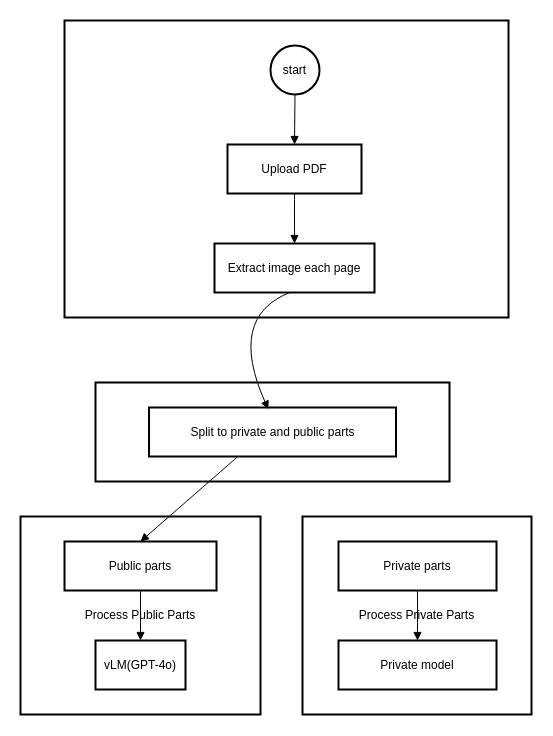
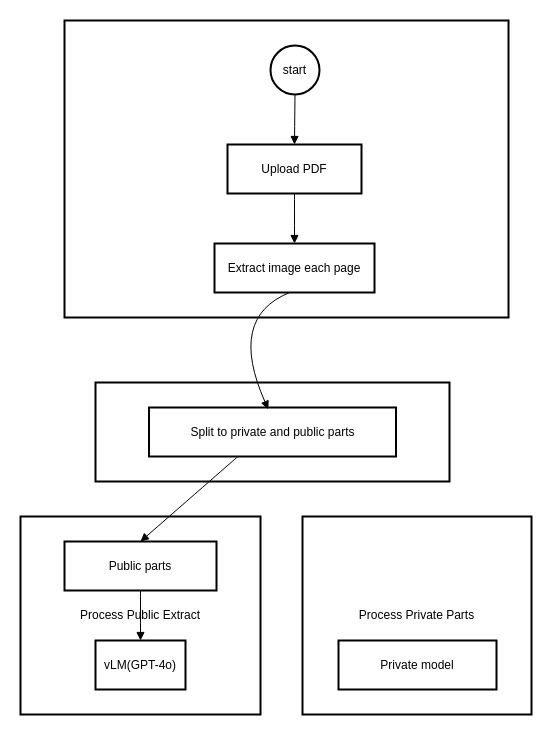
  <mxCell id="0" />
  <mxCell id="1" parent="0" />
- <mxCell id="2" value="Process Public Parts" style="whiteSpace=wrap;strokeWidth=2;" parent="1" vertex="1"><mxGeometry x="20" y="516" width="240" height="198" as="geometry" /></mxCell>
+ <mxCell id="2" value="Process Public Extract" style="whiteSpace=wrap;strokeWidth=2;" parent="1" vertex="1"><mxGeometry x="20" y="516" width="240" height="198" as="geometry" /></mxCell>
  <mxCell id="3" value="Process Private Parts" style="whiteSpace=wrap;strokeWidth=2;" parent="1" vertex="1"><mxGeometry x="302" y="516" width="229" height="198" as="geometry" /></mxCell>
  <mxCell id="4" value="Split Image" style="whiteSpace=wrap;strokeWidth=2;" parent="1" vertex="1"><mxGeometry x="95" y="382" width="354" height="99" as="geometry" /></mxCell>
  <mxCell id="5" value="Extract Image" style="whiteSpace=wrap;strokeWidth=2;" parent="1" vertex="1"><mxGeometry x="64" y="20" width="444" height="297" as="geometry" /></mxCell>
  <mxCell id="6" value="start" style="ellipse;aspect=fixed;strokeWidth=2;whiteSpace=wrap;" parent="1" vertex="1"><mxGeometry x="270" y="45" width="49" height="49" as="geometry" /></mxCell>
  <mxCell id="7" value="Upload PDF" style="whiteSpace=wrap;strokeWidth=2;" parent="1" vertex="1"><mxGeometry x="227" y="144" width="134" height="49" as="geometry" /></mxCell>
  <mxCell id="8" value="Extract image each page" style="whiteSpace=wrap;strokeWidth=2;" parent="1" vertex="1"><mxGeometry x="214" y="243" width="160" height="49" as="geometry" /></mxCell>
  <mxCell id="9" value="Split to private and public parts" style="whiteSpace=wrap;strokeWidth=2;" parent="1" vertex="1"><mxGeometry x="148.5" y="407" width="247" height="49" as="geometry" /></mxCell>
- <mxCell id="10" value="Private parts" style="whiteSpace=wrap;strokeWidth=2;" parent="1" vertex="1"><mxGeometry x="338" y="541" width="158" height="49" as="geometry" /></mxCell>
  <mxCell id="11" value="Private model" style="whiteSpace=wrap;strokeWidth=2;" parent="1" vertex="1"><mxGeometry x="338" y="640" width="158" height="49" as="geometry" /></mxCell>
  <mxCell id="12" value="Public parts" style="whiteSpace=wrap;strokeWidth=2;" parent="1" vertex="1"><mxGeometry x="64" y="541" width="152" height="49" as="geometry" /></mxCell>
  <mxCell id="13" value="vLM(GPT-4o)" style="whiteSpace=wrap;strokeWidth=2;" parent="1" vertex="1"><mxGeometry x="95" y="640" width="90" height="49" as="geometry" /></mxCell>
  <mxCell id="14" value="" style="curved=1;startArrow=none;endArrow=block;exitX=0.49;exitY=1;entryX=0.5;entryY=0;" parent="1" source="6" target="7" edge="1"><mxGeometry relative="1" as="geometry"><Array as="points" /></mxGeometry></mxCell>
  <mxCell id="15" value="" style="curved=1;startArrow=none;endArrow=block;exitX=0.5;exitY=1;entryX=0.5;entryY=0;" parent="1" source="7" target="8" edge="1"><mxGeometry relative="1" as="geometry"><Array as="points" /></mxGeometry></mxCell>
  <mxCell id="16" value="" style="curved=1;startArrow=none;endArrow=block;exitX=0.12;exitY=1;entryX=0.483;entryY=0.036;entryDx=0;entryDy=0;entryPerimeter=0;" parent="1" target="9" edge="1"><mxGeometry relative="1" as="geometry"><Array as="points"><mxPoint x="227" y="317" /></Array><mxPoint x="289.2" y="292" as="sourcePoint" /><mxPoint x="328" y="407" as="targetPoint" /></mxGeometry></mxCell>
- <mxCell id="17" value="" style="curved=1;startArrow=none;endArrow=block;exitX=0.5;exitY=1;entryX=0.5;entryY=0;" parent="1" source="10" target="11" edge="1"><mxGeometry relative="1" as="geometry"><Array as="points" /></mxGeometry></mxCell>
  <mxCell id="18" value="" style="curved=1;startArrow=none;endArrow=block;exitX=0.36;exitY=1;entryX=0.5;entryY=0;entryDx=0;entryDy=0;" parent="1" source="9" target="12" edge="1"><mxGeometry relative="1" as="geometry" /></mxCell>
  <mxCell id="19" value="" style="curved=1;startArrow=none;endArrow=block;exitX=0.5;exitY=1;entryX=0.5;entryY=0;" parent="1" source="12" target="13" edge="1"><mxGeometry relative="1" as="geometry"><Array as="points" /></mxGeometry></mxCell>
